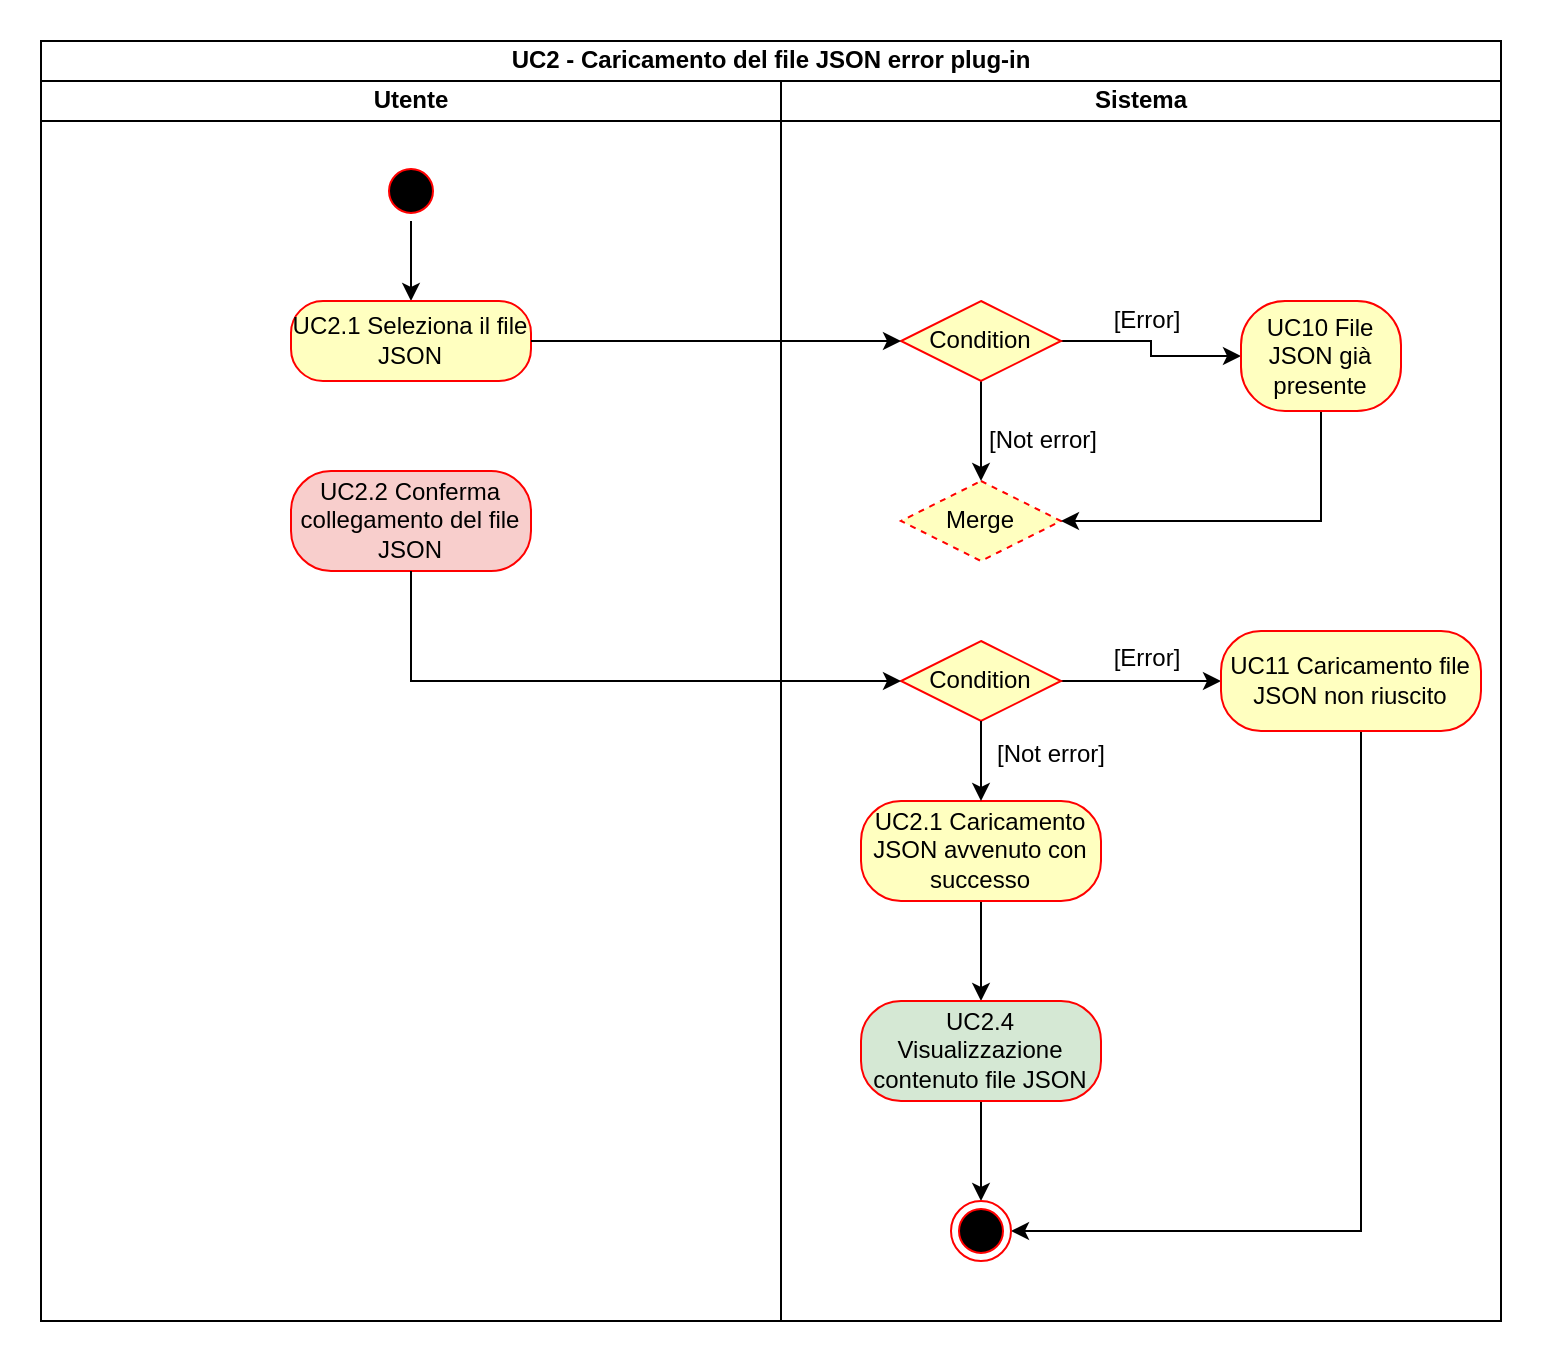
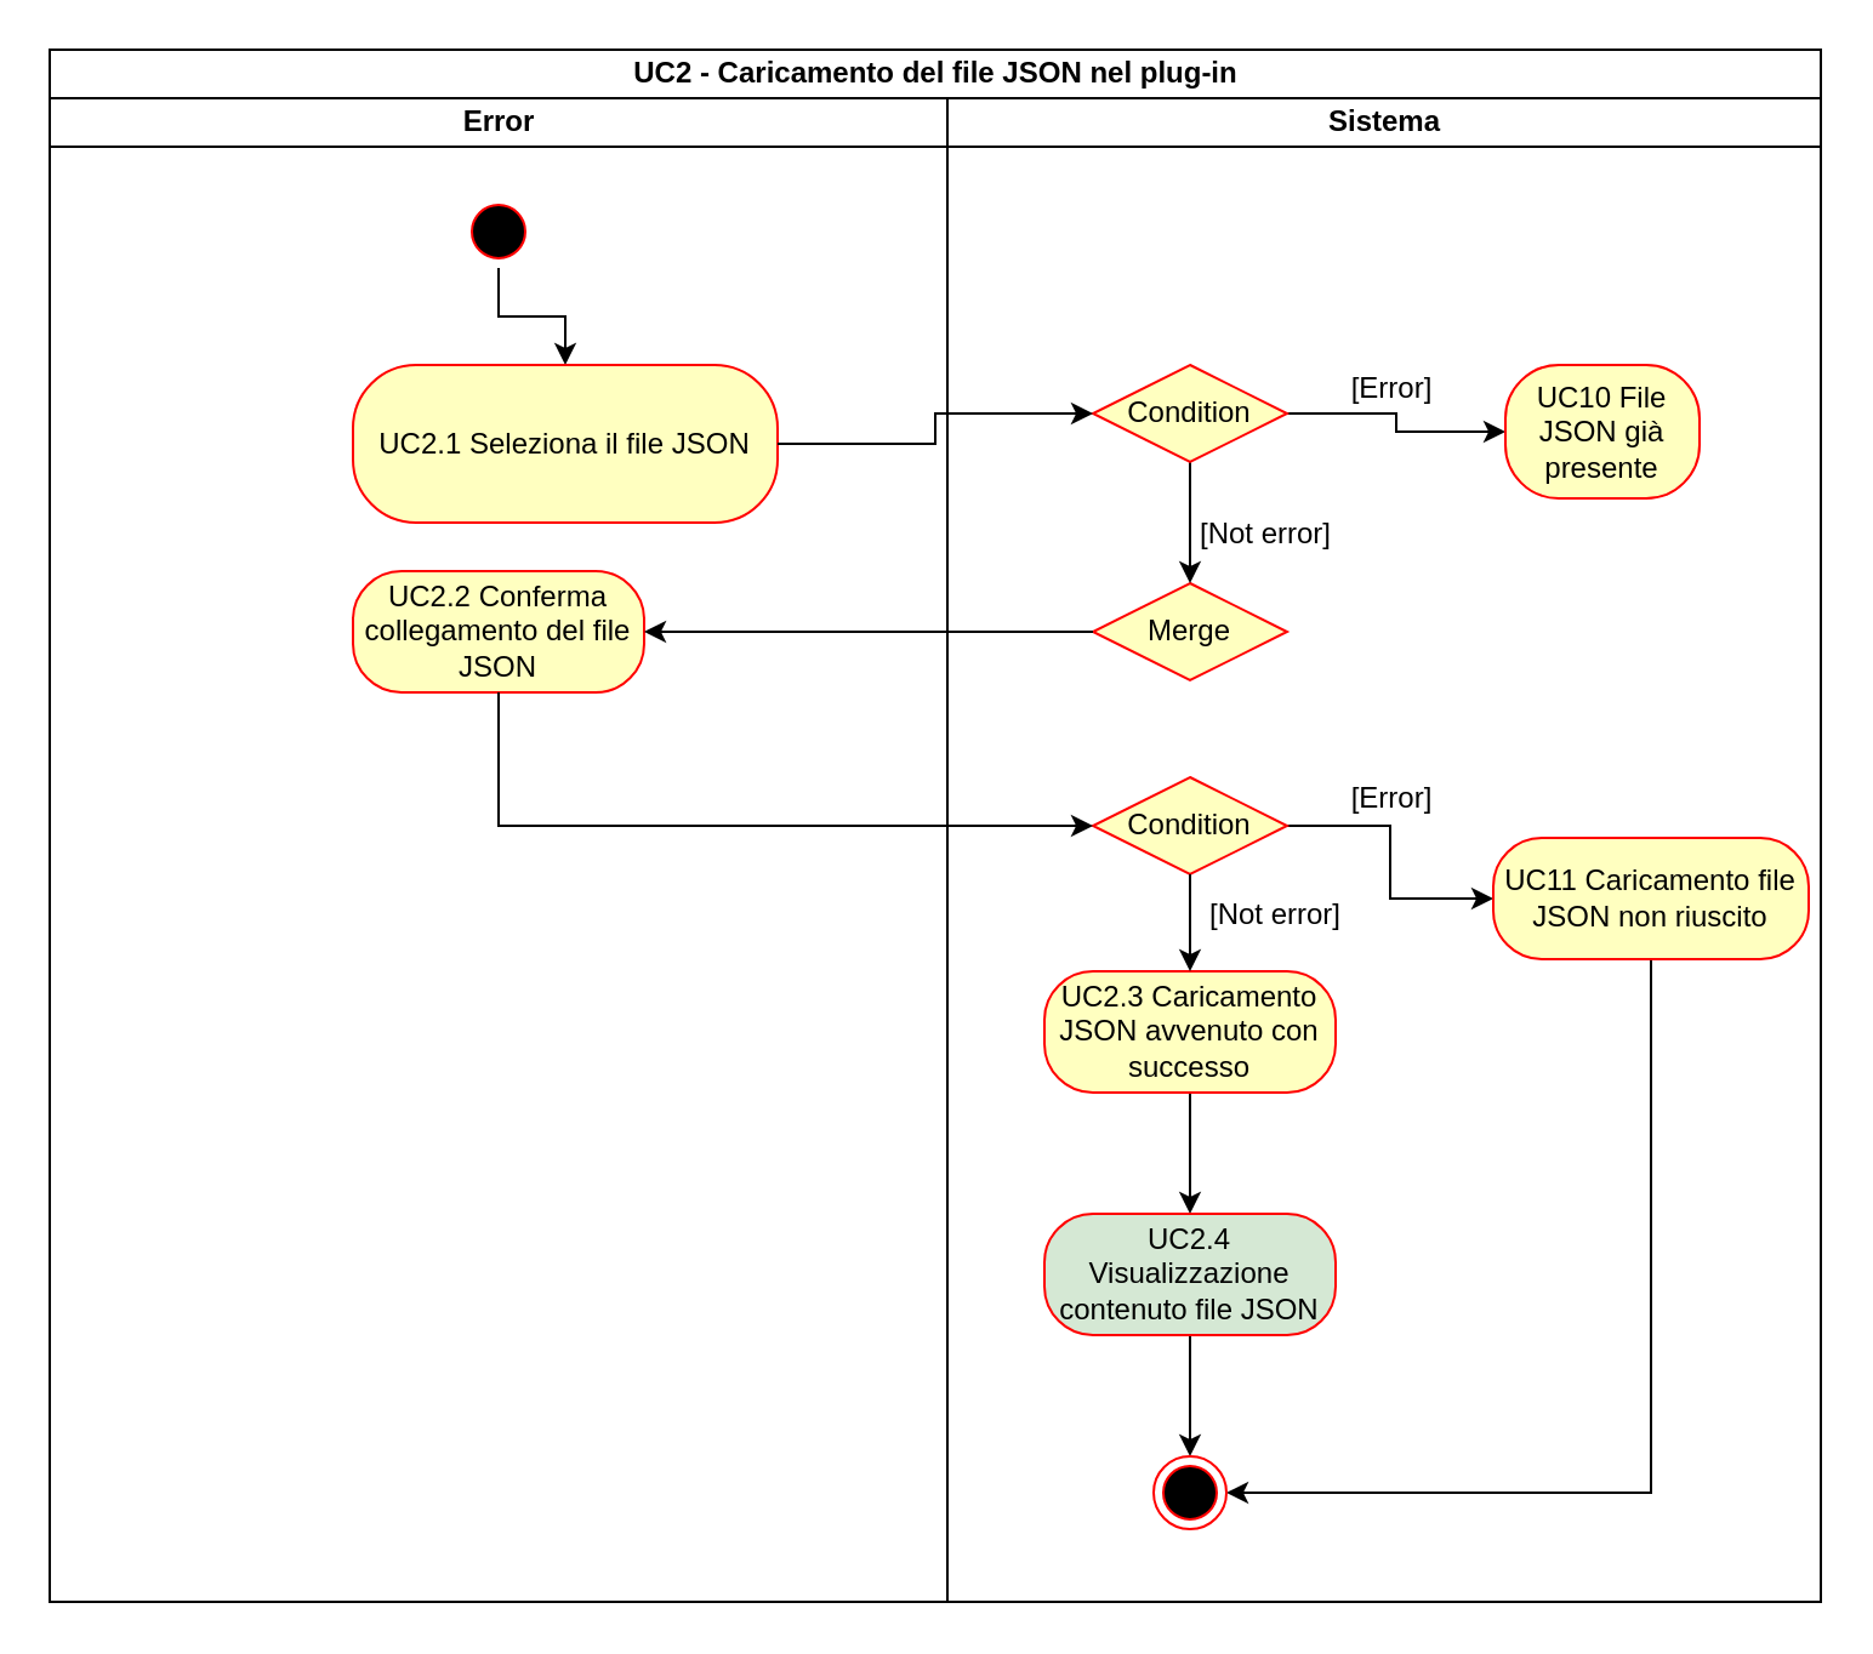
  <mxCell id="0" />
  <mxCell id="1" parent="0" />
- <mxCell id="2" value="UC2 - Caricamento del file JSON error plug-in" style="swimlane;html=1;childLayout=stackLayout;resizeParent=1;resizeParentMax=0;startSize=20;" parent="1" vertex="1"><mxGeometry x="20" y="20" width="730" height="640" as="geometry" /></mxCell>
- <mxCell id="3" value="Utente" style="swimlane;html=1;startSize=20;" parent="2" vertex="1"><mxGeometry y="20" width="370" height="620" as="geometry" /></mxCell>
+ <mxCell id="2" value="UC2 - Caricamento del file JSON nel plug-in" style="swimlane;html=1;childLayout=stackLayout;resizeParent=1;resizeParentMax=0;startSize=20;" parent="1" vertex="1"><mxGeometry x="20" y="20" width="730" height="640" as="geometry" /></mxCell>
+ <mxCell id="3" value="Error" style="swimlane;html=1;startSize=20;" parent="2" vertex="1"><mxGeometry y="20" width="370" height="620" as="geometry" /></mxCell>
  <mxCell id="4" style="edgeStyle=orthogonalEdgeStyle;rounded=0;orthogonalLoop=1;jettySize=auto;html=1;exitX=0.5;exitY=1;exitDx=0;exitDy=0;strokeColor=#000000;" parent="3" source="5" target="6" edge="1"><mxGeometry relative="1" as="geometry" /></mxCell>
  <mxCell id="5" value="" style="ellipse;html=1;shape=startState;fillColor=#000000;strokeColor=#ff0000;" parent="3" vertex="1"><mxGeometry x="170" y="40" width="30" height="30" as="geometry" /></mxCell>
- <mxCell id="6" value="UC2.1 Seleziona il file JSON" style="rounded=1;whiteSpace=wrap;html=1;arcSize=40;fontColor=#000000;fillColor=#ffffc0;strokeColor=#ff0000;" parent="3" vertex="1"><mxGeometry x="125" y="110" width="120" height="40" as="geometry" /></mxCell>
- <mxCell id="7" value="UC2.2 Conferma collegamento del file JSON" style="rounded=1;whiteSpace=wrap;html=1;arcSize=40;fontColor=#000000;fillColor=#f8cecc;strokeColor=#ff0000;" parent="3" vertex="1"><mxGeometry x="125" y="195" width="120" height="50" as="geometry" /></mxCell>
+ <mxCell id="6" value="UC2.1 Seleziona il file JSON" style="rounded=1;whiteSpace=wrap;html=1;arcSize=40;fontColor=#000000;fillColor=#ffffc0;strokeColor=#ff0000;" parent="3" vertex="1"><mxGeometry x="125" y="110" width="175" height="65" as="geometry" /></mxCell>
+ <mxCell id="7" value="UC2.2 Conferma collegamento del file JSON" style="rounded=1;whiteSpace=wrap;html=1;arcSize=40;fontColor=#000000;fillColor=#ffffc0;strokeColor=#ff0000;" parent="3" vertex="1"><mxGeometry x="125" y="195" width="120" height="50" as="geometry" /></mxCell>
  <mxCell id="8" value="Sistema" style="swimlane;html=1;startSize=20;" parent="2" vertex="1"><mxGeometry x="370" y="20" width="360" height="620" as="geometry" /></mxCell>
  <mxCell id="9" style="edgeStyle=orthogonalEdgeStyle;rounded=0;orthogonalLoop=1;jettySize=auto;html=1;" parent="8" source="12" target="21" edge="1"><mxGeometry relative="1" as="geometry" /></mxCell>
- <mxCell id="10" value="Merge" style="rhombus;whiteSpace=wrap;html=1;fillColor=#ffffc0;strokeColor=#ff0000;dashed=1;" parent="8" vertex="1"><mxGeometry x="60" y="200" width="80" height="40" as="geometry" /></mxCell>
+ <mxCell id="10" value="Merge" style="rhombus;whiteSpace=wrap;html=1;fillColor=#ffffc0;strokeColor=#ff0000;" parent="8" vertex="1"><mxGeometry x="60" y="200" width="80" height="40" as="geometry" /></mxCell>
  <mxCell id="11" style="edgeStyle=orthogonalEdgeStyle;rounded=0;orthogonalLoop=1;jettySize=auto;html=1;exitX=0.5;exitY=1;exitDx=0;exitDy=0;entryX=0.5;entryY=0;entryDx=0;entryDy=0;" parent="8" source="12" target="10" edge="1"><mxGeometry relative="1" as="geometry" /></mxCell>
  <mxCell id="12" value="Condition" style="rhombus;whiteSpace=wrap;html=1;fillColor=#ffffc0;strokeColor=#ff0000;" parent="8" vertex="1"><mxGeometry x="60" y="110" width="80" height="40" as="geometry" /></mxCell>
  <mxCell id="13" style="edgeStyle=orthogonalEdgeStyle;rounded=0;orthogonalLoop=1;jettySize=auto;html=1;exitX=1;exitY=0.5;exitDx=0;exitDy=0;" parent="8" source="14" target="19" edge="1"><mxGeometry relative="1" as="geometry" /></mxCell>
  <mxCell id="14" value="Condition" style="rhombus;whiteSpace=wrap;html=1;fillColor=#ffffc0;strokeColor=#ff0000;" parent="8" vertex="1"><mxGeometry x="60" y="280" width="80" height="40" as="geometry" /></mxCell>
  <mxCell id="15" value="&lt;div&gt;[Not error]&lt;/div&gt;" style="text;html=1;align=center;verticalAlign=middle;resizable=0;points=[];autosize=1;" parent="8" vertex="1"><mxGeometry x="100" y="327" width="70" height="20" as="geometry" /></mxCell>
  <mxCell id="16" value="[Error]" style="text;html=1;align=center;verticalAlign=middle;resizable=0;points=[];autosize=1;" parent="8" vertex="1"><mxGeometry x="158" y="110" width="50" height="20" as="geometry" /></mxCell>
  <mxCell id="17" value="[Error]" style="text;html=1;align=center;verticalAlign=middle;resizable=0;points=[];autosize=1;" parent="8" vertex="1"><mxGeometry x="158" y="279" width="50" height="20" as="geometry" /></mxCell>
  <mxCell id="18" style="edgeStyle=orthogonalEdgeStyle;rounded=0;orthogonalLoop=1;jettySize=auto;html=1;entryX=1;entryY=0.5;entryDx=0;entryDy=0;" edge="1" parent="8" source="19" target="27"><mxGeometry relative="1" as="geometry"><Array as="points"><mxPoint x="290" y="575" /></Array></mxGeometry></mxCell>
- <mxCell id="19" value="UC11 Caricamento file JSON non riuscito" style="rounded=1;whiteSpace=wrap;html=1;arcSize=40;fontColor=#000000;fillColor=#ffffc0;strokeColor=#ff0000;" parent="8" vertex="1"><mxGeometry x="220" y="275" width="130" height="50" as="geometry" /></mxCell>
- <mxCell id="20" style="edgeStyle=orthogonalEdgeStyle;rounded=0;orthogonalLoop=1;jettySize=auto;html=1;exitX=0.5;exitY=1;exitDx=0;exitDy=0;entryX=1;entryY=0.5;entryDx=0;entryDy=0;" parent="8" source="21" target="10" edge="1"><mxGeometry relative="1" as="geometry" /></mxCell>
+ <mxCell id="19" value="UC11 Caricamento file JSON non riuscito" style="rounded=1;whiteSpace=wrap;html=1;arcSize=40;fontColor=#000000;fillColor=#ffffc0;strokeColor=#ff0000;" parent="8" vertex="1"><mxGeometry x="225" y="305" width="130" height="50" as="geometry" /></mxCell>
  <mxCell id="21" value="UC10 File JSON già presente" style="rounded=1;whiteSpace=wrap;html=1;arcSize=40;fontColor=#000000;fillColor=#ffffc0;strokeColor=#ff0000;" parent="8" vertex="1"><mxGeometry x="230" y="110" width="80" height="55" as="geometry" /></mxCell>
  <mxCell id="22" value="[Not error]" style="text;html=1;align=center;verticalAlign=middle;resizable=0;points=[];autosize=1;" parent="8" vertex="1"><mxGeometry x="96" y="170" width="70" height="20" as="geometry" /></mxCell>
  <mxCell id="23" style="edgeStyle=orthogonalEdgeStyle;rounded=0;orthogonalLoop=1;jettySize=auto;html=1;strokeColor=#000000;" parent="8" source="24" edge="1"><mxGeometry relative="1" as="geometry"><mxPoint x="100" y="460" as="targetPoint" /></mxGeometry></mxCell>
- <mxCell id="24" value="UC2.1 Caricamento JSON avvenuto con successo" style="rounded=1;whiteSpace=wrap;html=1;arcSize=40;fontColor=#000000;fillColor=#ffffc0;strokeColor=#ff0000;" parent="8" vertex="1"><mxGeometry x="40" y="360" width="120" height="50" as="geometry" /></mxCell>
+ <mxCell id="24" value="UC2.3 Caricamento JSON avvenuto con successo" style="rounded=1;whiteSpace=wrap;html=1;arcSize=40;fontColor=#000000;fillColor=#ffffc0;strokeColor=#ff0000;" parent="8" vertex="1"><mxGeometry x="40" y="360" width="120" height="50" as="geometry" /></mxCell>
  <mxCell id="25" style="edgeStyle=orthogonalEdgeStyle;rounded=0;orthogonalLoop=1;jettySize=auto;html=1;exitX=0.5;exitY=1;exitDx=0;exitDy=0;entryX=0.5;entryY=0;entryDx=0;entryDy=0;" edge="1" parent="8" source="26" target="27"><mxGeometry relative="1" as="geometry" /></mxCell>
  <mxCell id="26" value="UC2.4 Visualizzazione contenuto file JSON" style="rounded=1;whiteSpace=wrap;html=1;arcSize=40;fontColor=#000000;fillColor=#d5e8d4;strokeColor=#ff0000;" vertex="1" parent="8"><mxGeometry x="40" y="460" width="120" height="50" as="geometry" /></mxCell>
  <mxCell id="27" value="" style="ellipse;html=1;shape=endState;fillColor=#000000;strokeColor=#ff0000;" vertex="1" parent="8"><mxGeometry x="85" y="560" width="30" height="30" as="geometry" /></mxCell>
  <mxCell id="28" style="edgeStyle=orthogonalEdgeStyle;rounded=0;orthogonalLoop=1;jettySize=auto;html=1;entryX=0;entryY=0.5;entryDx=0;entryDy=0;" parent="2" source="6" target="12" edge="1"><mxGeometry relative="1" as="geometry" /></mxCell>
  <mxCell id="29" style="edgeStyle=orthogonalEdgeStyle;rounded=0;orthogonalLoop=1;jettySize=auto;html=1;entryX=0;entryY=0.5;entryDx=0;entryDy=0;" parent="2" source="7" target="14" edge="1"><mxGeometry relative="1" as="geometry"><Array as="points"><mxPoint x="185" y="320" /></Array></mxGeometry></mxCell>
+ <mxCell id="30" style="edgeStyle=orthogonalEdgeStyle;rounded=0;orthogonalLoop=1;jettySize=auto;html=1;exitX=0;exitY=0.5;exitDx=0;exitDy=0;entryX=1;entryY=0.5;entryDx=0;entryDy=0;" parent="2" source="10" target="7" edge="1"><mxGeometry relative="1" as="geometry" /></mxCell>
  <mxCell id="31" style="edgeStyle=orthogonalEdgeStyle;rounded=0;orthogonalLoop=1;jettySize=auto;html=1;exitX=0.5;exitY=1;exitDx=0;exitDy=0;" parent="1" source="14" edge="1"><mxGeometry relative="1" as="geometry"><mxPoint x="490" y="400" as="targetPoint" /></mxGeometry></mxCell>
